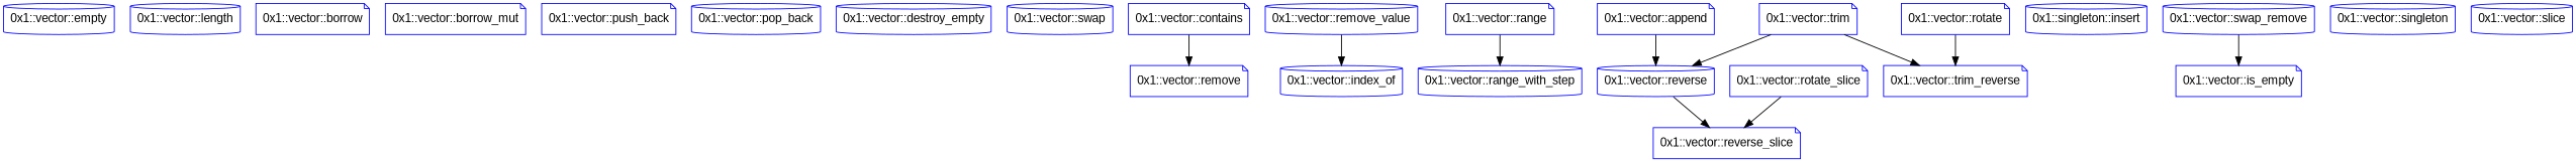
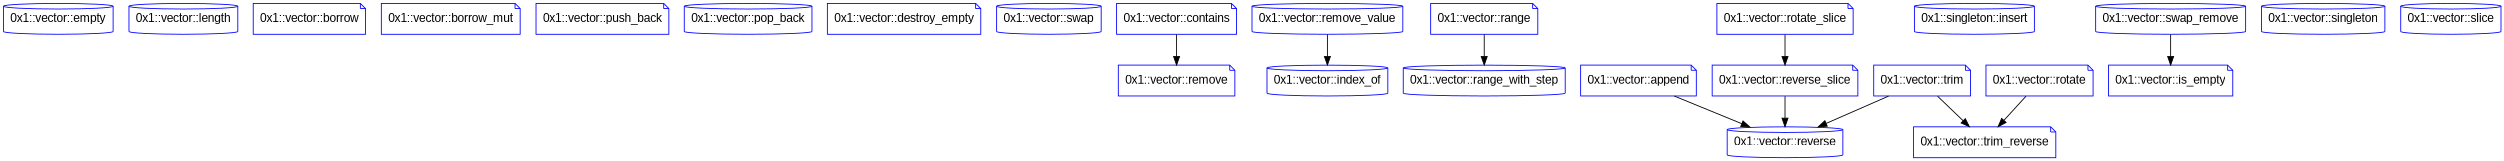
  digraph {
    fontname="Liberation Sans"
    node [color=blue fontname="Liberation Sans" shape=cylinder]
    edge [fontname="Liberation Sans"]
    n1 [label="0x1::vector::empty"]
    n2 [label="0x1::vector::length"]
    n3 [label="0x1::vector::borrow" shape=note]
    n4 [label="0x1::vector::borrow_mut" shape=note]
    n5 [label="0x1::vector::push_back" shape=note]
    n6 [label="0x1::vector::pop_back"]
-   n7 [label="0x1::vector::destroy_empty"]
+   n7 [label="0x1::vector::destroy_empty" shape=note]
    n8 [label="0x1::vector::swap"]
    n9 [label="0x1::vector::contains" shape=note]
    n10 [label="0x1::vector::remove" shape=note]
    n11 [label="0x1::vector::index_of"]
    n12 [label="0x1::vector::range" shape=note]
    n13 [label="0x1::vector::range_with_step"]
    n14 [label="0x1::vector::append" shape=note]
    n15 [label="0x1::vector::reverse"]
    n16 [label="0x1::vector::reverse_slice" shape=note]
    n17 [label="0x1::singleton::insert"]
    n18 [label="0x1::vector::is_empty" shape=note]
    n19 [label="0x1::vector::remove_value"]
    n20 [label="0x1::vector::rotate" shape=note]
    n21 [label="0x1::vector::trim_reverse" shape=note]
    n22 [label="0x1::vector::rotate_slice" shape=note]
    n23 [label="0x1::vector::singleton"]
    n24 [label="0x1::vector::slice"]
    n25 [label="0x1::vector::swap_remove"]
    n26 [label="0x1::vector::trim" shape=note]
    n9 -> n10
    n12 -> n13
    n14 -> n15
-   n15 -> n16
+   n16 -> n15
    n19 -> n11
    n20 -> n21
    n22 -> n16
    n25 -> n18
    n26 -> n15
    n26 -> n21
  }
